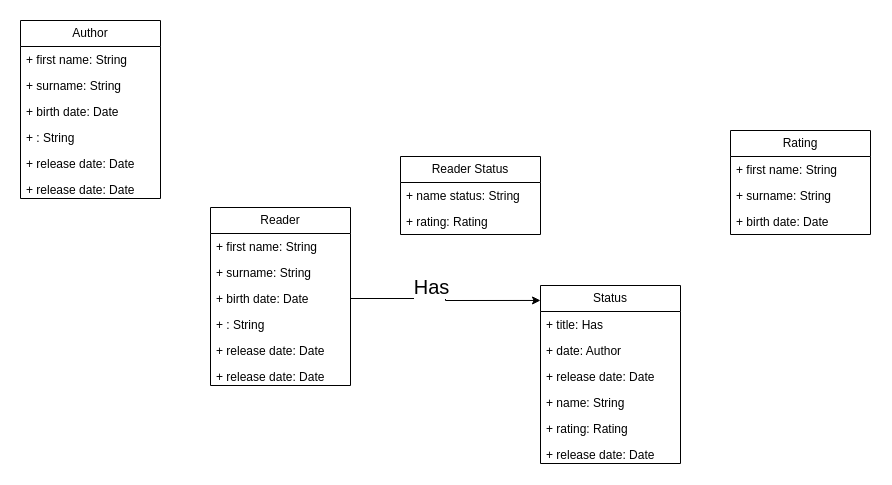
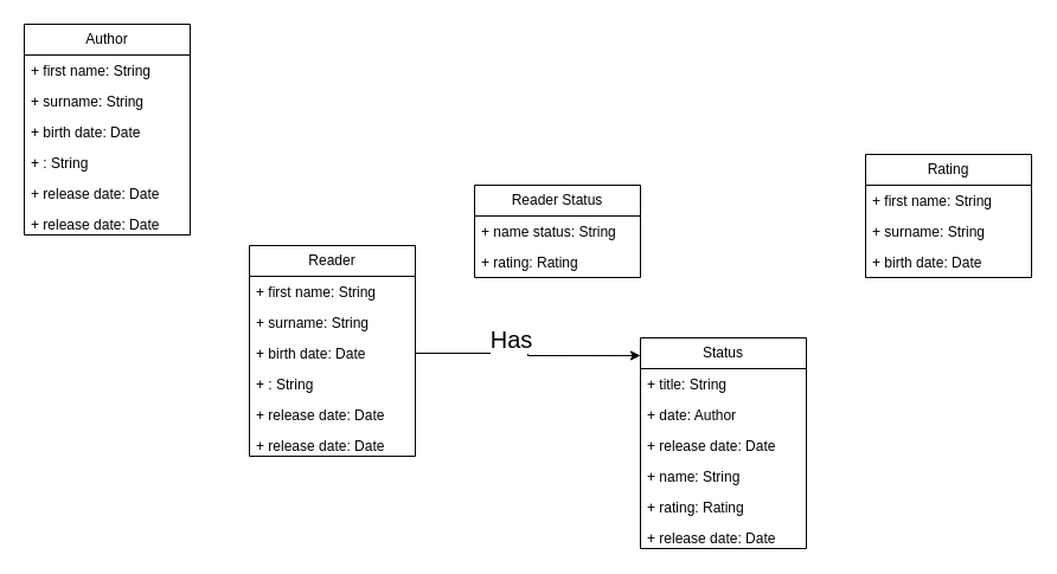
  <mxCell id="0" />
  <mxCell id="1" parent="0" />
  <mxCell id="2" value="Status" style="swimlane;fontStyle=0;childLayout=stackLayout;horizontal=1;startSize=26;fillColor=none;horizontalStack=0;resizeParent=1;resizeParentMax=0;resizeLast=0;collapsible=1;marginBottom=0;whiteSpace=wrap;html=1;fontFamily=Helvetica;fontSize=12;fontColor=default;" parent="1" vertex="1"><mxGeometry x="540" y="285" width="140" height="178" as="geometry" /></mxCell>
- <mxCell id="3" value="+ title: Has" style="text;strokeColor=none;fillColor=none;align=left;verticalAlign=top;spacingLeft=4;spacingRight=4;overflow=hidden;rotatable=0;points=[[0,0.5],[1,0.5]];portConstraint=eastwest;whiteSpace=wrap;html=1;fontSize=12;fontFamily=Helvetica;fontColor=default;" parent="2" vertex="1"><mxGeometry y="26" width="140" height="26" as="geometry" /></mxCell>
+ <mxCell id="3" value="+ title: String" style="text;strokeColor=none;fillColor=none;align=left;verticalAlign=top;spacingLeft=4;spacingRight=4;overflow=hidden;rotatable=0;points=[[0,0.5],[1,0.5]];portConstraint=eastwest;whiteSpace=wrap;html=1;fontSize=12;fontFamily=Helvetica;fontColor=default;" parent="2" vertex="1"><mxGeometry y="26" width="140" height="26" as="geometry" /></mxCell>
  <mxCell id="4" value="+ date: Author" style="text;strokeColor=none;fillColor=none;align=left;verticalAlign=top;spacingLeft=4;spacingRight=4;overflow=hidden;rotatable=0;points=[[0,0.5],[1,0.5]];portConstraint=eastwest;whiteSpace=wrap;html=1;fontSize=12;fontFamily=Helvetica;fontColor=default;" parent="2" vertex="1"><mxGeometry y="52" width="140" height="26" as="geometry" /></mxCell>
  <mxCell id="5" value="+ release date: Date" style="text;strokeColor=none;fillColor=none;align=left;verticalAlign=top;spacingLeft=4;spacingRight=4;overflow=hidden;rotatable=0;points=[[0,0.5],[1,0.5]];portConstraint=eastwest;whiteSpace=wrap;html=1;fontSize=12;fontFamily=Helvetica;fontColor=default;" parent="2" vertex="1"><mxGeometry y="78" width="140" height="26" as="geometry" /></mxCell>
  <mxCell id="6" value="+ name: String" style="text;strokeColor=none;fillColor=none;align=left;verticalAlign=top;spacingLeft=4;spacingRight=4;overflow=hidden;rotatable=0;points=[[0,0.5],[1,0.5]];portConstraint=eastwest;whiteSpace=wrap;html=1;fontSize=12;fontFamily=Helvetica;fontColor=default;" parent="2" vertex="1"><mxGeometry y="104" width="140" height="26" as="geometry" /></mxCell>
  <mxCell id="7" value="+ rating: Rating" style="text;strokeColor=none;fillColor=none;align=left;verticalAlign=top;spacingLeft=4;spacingRight=4;overflow=hidden;rotatable=0;points=[[0,0.5],[1,0.5]];portConstraint=eastwest;whiteSpace=wrap;html=1;fontSize=12;fontFamily=Helvetica;fontColor=default;" parent="2" vertex="1"><mxGeometry y="130" width="140" height="26" as="geometry" /></mxCell>
  <mxCell id="8" value="+ release date: Date" style="text;strokeColor=none;fillColor=none;align=left;verticalAlign=top;spacingLeft=4;spacingRight=4;overflow=hidden;rotatable=0;points=[[0,0.5],[1,0.5]];portConstraint=eastwest;whiteSpace=wrap;html=1;fontSize=12;fontFamily=Helvetica;fontColor=default;" parent="2" vertex="1"><mxGeometry y="156" width="140" height="22" as="geometry" /></mxCell>
  <mxCell id="9" value="Author" style="swimlane;fontStyle=0;childLayout=stackLayout;horizontal=1;startSize=26;fillColor=none;horizontalStack=0;resizeParent=1;resizeParentMax=0;resizeLast=0;collapsible=1;marginBottom=0;whiteSpace=wrap;html=1;fontFamily=Helvetica;fontSize=12;fontColor=default;" parent="1" vertex="1"><mxGeometry x="20" y="20" width="140" height="178" as="geometry" /></mxCell>
  <mxCell id="10" value="+ first name: String" style="text;strokeColor=none;fillColor=none;align=left;verticalAlign=top;spacingLeft=4;spacingRight=4;overflow=hidden;rotatable=0;points=[[0,0.5],[1,0.5]];portConstraint=eastwest;whiteSpace=wrap;html=1;fontSize=12;fontFamily=Helvetica;fontColor=default;" parent="9" vertex="1"><mxGeometry y="26" width="140" height="26" as="geometry" /></mxCell>
  <mxCell id="11" value="+ surname: String" style="text;strokeColor=none;fillColor=none;align=left;verticalAlign=top;spacingLeft=4;spacingRight=4;overflow=hidden;rotatable=0;points=[[0,0.5],[1,0.5]];portConstraint=eastwest;whiteSpace=wrap;html=1;fontSize=12;fontFamily=Helvetica;fontColor=default;" parent="9" vertex="1"><mxGeometry y="52" width="140" height="26" as="geometry" /></mxCell>
  <mxCell id="12" value="+ birth date: Date" style="text;strokeColor=none;fillColor=none;align=left;verticalAlign=top;spacingLeft=4;spacingRight=4;overflow=hidden;rotatable=0;points=[[0,0.5],[1,0.5]];portConstraint=eastwest;whiteSpace=wrap;html=1;fontSize=12;fontFamily=Helvetica;fontColor=default;" parent="9" vertex="1"><mxGeometry y="78" width="140" height="26" as="geometry" /></mxCell>
  <mxCell id="13" value="+ : String" style="text;strokeColor=none;fillColor=none;align=left;verticalAlign=top;spacingLeft=4;spacingRight=4;overflow=hidden;rotatable=0;points=[[0,0.5],[1,0.5]];portConstraint=eastwest;whiteSpace=wrap;html=1;fontSize=12;fontFamily=Helvetica;fontColor=default;" parent="9" vertex="1"><mxGeometry y="104" width="140" height="26" as="geometry" /></mxCell>
  <mxCell id="14" value="+ release date: Date" style="text;strokeColor=none;fillColor=none;align=left;verticalAlign=top;spacingLeft=4;spacingRight=4;overflow=hidden;rotatable=0;points=[[0,0.5],[1,0.5]];portConstraint=eastwest;whiteSpace=wrap;html=1;fontSize=12;fontFamily=Helvetica;fontColor=default;" parent="9" vertex="1"><mxGeometry y="130" width="140" height="26" as="geometry" /></mxCell>
  <mxCell id="15" value="+ release date: Date" style="text;strokeColor=none;fillColor=none;align=left;verticalAlign=top;spacingLeft=4;spacingRight=4;overflow=hidden;rotatable=0;points=[[0,0.5],[1,0.5]];portConstraint=eastwest;whiteSpace=wrap;html=1;fontSize=12;fontFamily=Helvetica;fontColor=default;" parent="9" vertex="1"><mxGeometry y="156" width="140" height="22" as="geometry" /></mxCell>
  <mxCell id="16" value="Reader" style="swimlane;fontStyle=0;childLayout=stackLayout;horizontal=1;startSize=26;fillColor=none;horizontalStack=0;resizeParent=1;resizeParentMax=0;resizeLast=0;collapsible=1;marginBottom=0;whiteSpace=wrap;html=1;fontFamily=Helvetica;fontSize=12;fontColor=default;" parent="1" vertex="1"><mxGeometry x="210" y="207" width="140" height="178" as="geometry" /></mxCell>
  <mxCell id="17" value="+ first name: String" style="text;strokeColor=none;fillColor=none;align=left;verticalAlign=top;spacingLeft=4;spacingRight=4;overflow=hidden;rotatable=0;points=[[0,0.5],[1,0.5]];portConstraint=eastwest;whiteSpace=wrap;html=1;fontSize=12;fontFamily=Helvetica;fontColor=default;" parent="16" vertex="1"><mxGeometry y="26" width="140" height="26" as="geometry" /></mxCell>
  <mxCell id="18" value="+ surname: String" style="text;strokeColor=none;fillColor=none;align=left;verticalAlign=top;spacingLeft=4;spacingRight=4;overflow=hidden;rotatable=0;points=[[0,0.5],[1,0.5]];portConstraint=eastwest;whiteSpace=wrap;html=1;fontSize=12;fontFamily=Helvetica;fontColor=default;" parent="16" vertex="1"><mxGeometry y="52" width="140" height="26" as="geometry" /></mxCell>
  <mxCell id="19" value="+ birth date: Date" style="text;strokeColor=none;fillColor=none;align=left;verticalAlign=top;spacingLeft=4;spacingRight=4;overflow=hidden;rotatable=0;points=[[0,0.5],[1,0.5]];portConstraint=eastwest;whiteSpace=wrap;html=1;fontSize=12;fontFamily=Helvetica;fontColor=default;" parent="16" vertex="1"><mxGeometry y="78" width="140" height="26" as="geometry" /></mxCell>
  <mxCell id="20" value="+ : String" style="text;strokeColor=none;fillColor=none;align=left;verticalAlign=top;spacingLeft=4;spacingRight=4;overflow=hidden;rotatable=0;points=[[0,0.5],[1,0.5]];portConstraint=eastwest;whiteSpace=wrap;html=1;fontSize=12;fontFamily=Helvetica;fontColor=default;" parent="16" vertex="1"><mxGeometry y="104" width="140" height="26" as="geometry" /></mxCell>
  <mxCell id="21" value="+ release date: Date" style="text;strokeColor=none;fillColor=none;align=left;verticalAlign=top;spacingLeft=4;spacingRight=4;overflow=hidden;rotatable=0;points=[[0,0.5],[1,0.5]];portConstraint=eastwest;whiteSpace=wrap;html=1;fontSize=12;fontFamily=Helvetica;fontColor=default;" parent="16" vertex="1"><mxGeometry y="130" width="140" height="26" as="geometry" /></mxCell>
  <mxCell id="22" value="+ release date: Date" style="text;strokeColor=none;fillColor=none;align=left;verticalAlign=top;spacingLeft=4;spacingRight=4;overflow=hidden;rotatable=0;points=[[0,0.5],[1,0.5]];portConstraint=eastwest;whiteSpace=wrap;html=1;fontSize=12;fontFamily=Helvetica;fontColor=default;" parent="16" vertex="1"><mxGeometry y="156" width="140" height="22" as="geometry" /></mxCell>
  <mxCell id="23" value="Rating" style="swimlane;fontStyle=0;childLayout=stackLayout;horizontal=1;startSize=26;fillColor=none;horizontalStack=0;resizeParent=1;resizeParentMax=0;resizeLast=0;collapsible=1;marginBottom=0;whiteSpace=wrap;html=1;fontFamily=Helvetica;fontSize=12;fontColor=default;" parent="1" vertex="1"><mxGeometry x="730" y="130" width="140" height="104" as="geometry" /></mxCell>
  <mxCell id="24" value="+ first name: String" style="text;strokeColor=none;fillColor=none;align=left;verticalAlign=top;spacingLeft=4;spacingRight=4;overflow=hidden;rotatable=0;points=[[0,0.5],[1,0.5]];portConstraint=eastwest;whiteSpace=wrap;html=1;fontSize=12;fontFamily=Helvetica;fontColor=default;" parent="23" vertex="1"><mxGeometry y="26" width="140" height="26" as="geometry" /></mxCell>
  <mxCell id="25" value="+ surname: String" style="text;strokeColor=none;fillColor=none;align=left;verticalAlign=top;spacingLeft=4;spacingRight=4;overflow=hidden;rotatable=0;points=[[0,0.5],[1,0.5]];portConstraint=eastwest;whiteSpace=wrap;html=1;fontSize=12;fontFamily=Helvetica;fontColor=default;" parent="23" vertex="1"><mxGeometry y="52" width="140" height="26" as="geometry" /></mxCell>
  <mxCell id="26" value="+ birth date: Date" style="text;strokeColor=none;fillColor=none;align=left;verticalAlign=top;spacingLeft=4;spacingRight=4;overflow=hidden;rotatable=0;points=[[0,0.5],[1,0.5]];portConstraint=eastwest;whiteSpace=wrap;html=1;fontSize=12;fontFamily=Helvetica;fontColor=default;" parent="23" vertex="1"><mxGeometry y="78" width="140" height="26" as="geometry" /></mxCell>
  <mxCell id="27" value="Reader&amp;nbsp;Status" style="swimlane;fontStyle=0;childLayout=stackLayout;horizontal=1;startSize=26;fillColor=none;horizontalStack=0;resizeParent=1;resizeParentMax=0;resizeLast=0;collapsible=1;marginBottom=0;whiteSpace=wrap;html=1;fontFamily=Helvetica;fontSize=12;fontColor=default;" parent="1" vertex="1"><mxGeometry x="400" y="156" width="140" height="78" as="geometry" /></mxCell>
  <mxCell id="28" value="+ name status: String" style="text;strokeColor=none;fillColor=none;align=left;verticalAlign=top;spacingLeft=4;spacingRight=4;overflow=hidden;rotatable=0;points=[[0,0.5],[1,0.5]];portConstraint=eastwest;whiteSpace=wrap;html=1;fontSize=12;fontFamily=Helvetica;fontColor=default;" parent="27" vertex="1"><mxGeometry y="26" width="140" height="26" as="geometry" /></mxCell>
  <mxCell id="29" value="+ rating: Rating" style="text;strokeColor=none;fillColor=none;align=left;verticalAlign=top;spacingLeft=4;spacingRight=4;overflow=hidden;rotatable=0;points=[[0,0.5],[1,0.5]];portConstraint=eastwest;whiteSpace=wrap;html=1;fontSize=12;fontFamily=Helvetica;fontColor=default;" parent="27" vertex="1"><mxGeometry y="52" width="140" height="26" as="geometry" /></mxCell>
  <mxCell id="30" style="edgeStyle=orthogonalEdgeStyle;rounded=0;orthogonalLoop=1;jettySize=auto;html=1;entryX=0;entryY=0.084;entryDx=0;entryDy=0;entryPerimeter=0;" edge="1" parent="1" source="19" target="2"><mxGeometry relative="1" as="geometry" /></mxCell>
  <mxCell id="31" value="Has" style="edgeLabel;html=1;align=center;verticalAlign=middle;resizable=0;points=[];fontSize=20;" vertex="1" connectable="0" parent="30"><mxGeometry x="-0.099" relative="1" as="geometry"><mxPoint x="-6" y="-13" as="offset" /></mxGeometry></mxCell>
